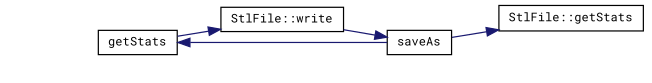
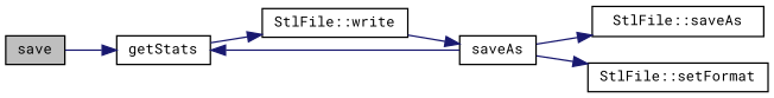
  digraph {
    fontname="Roboto Mono"
    rankdir=LR
    node [color=black fillcolor=white fontname="Roboto Mono" fontsize=10 shape=record style=filled]
    edge [color=midnightblue fontname="Roboto Mono" fontsize=10 labelfontname=Helvetica labelfontsize=10 style=solid]
+   n1 [fillcolor=grey75 fontcolor=black height=0.2 label=save width=0.4]
    n2 [height=0.2 label=getStats width=0.4]
    n3 [height=0.2 label=saveAs width=0.4]
-   n4 [height=0.2 label="StlFile::getStats" width=0.4]
+   n4 [height=0.2 label="StlFile::saveAs" width=0.4]
+   n5 [height=0.2 label="StlFile::setFormat" width=0.4]
    n6 [height=0.2 label="StlFile::write" width=0.4]
+   n1 -> n2
    n2 -> n6
    n3 -> n2
    n3 -> n4
+   n3 -> n5
    n6 -> n3
  }
